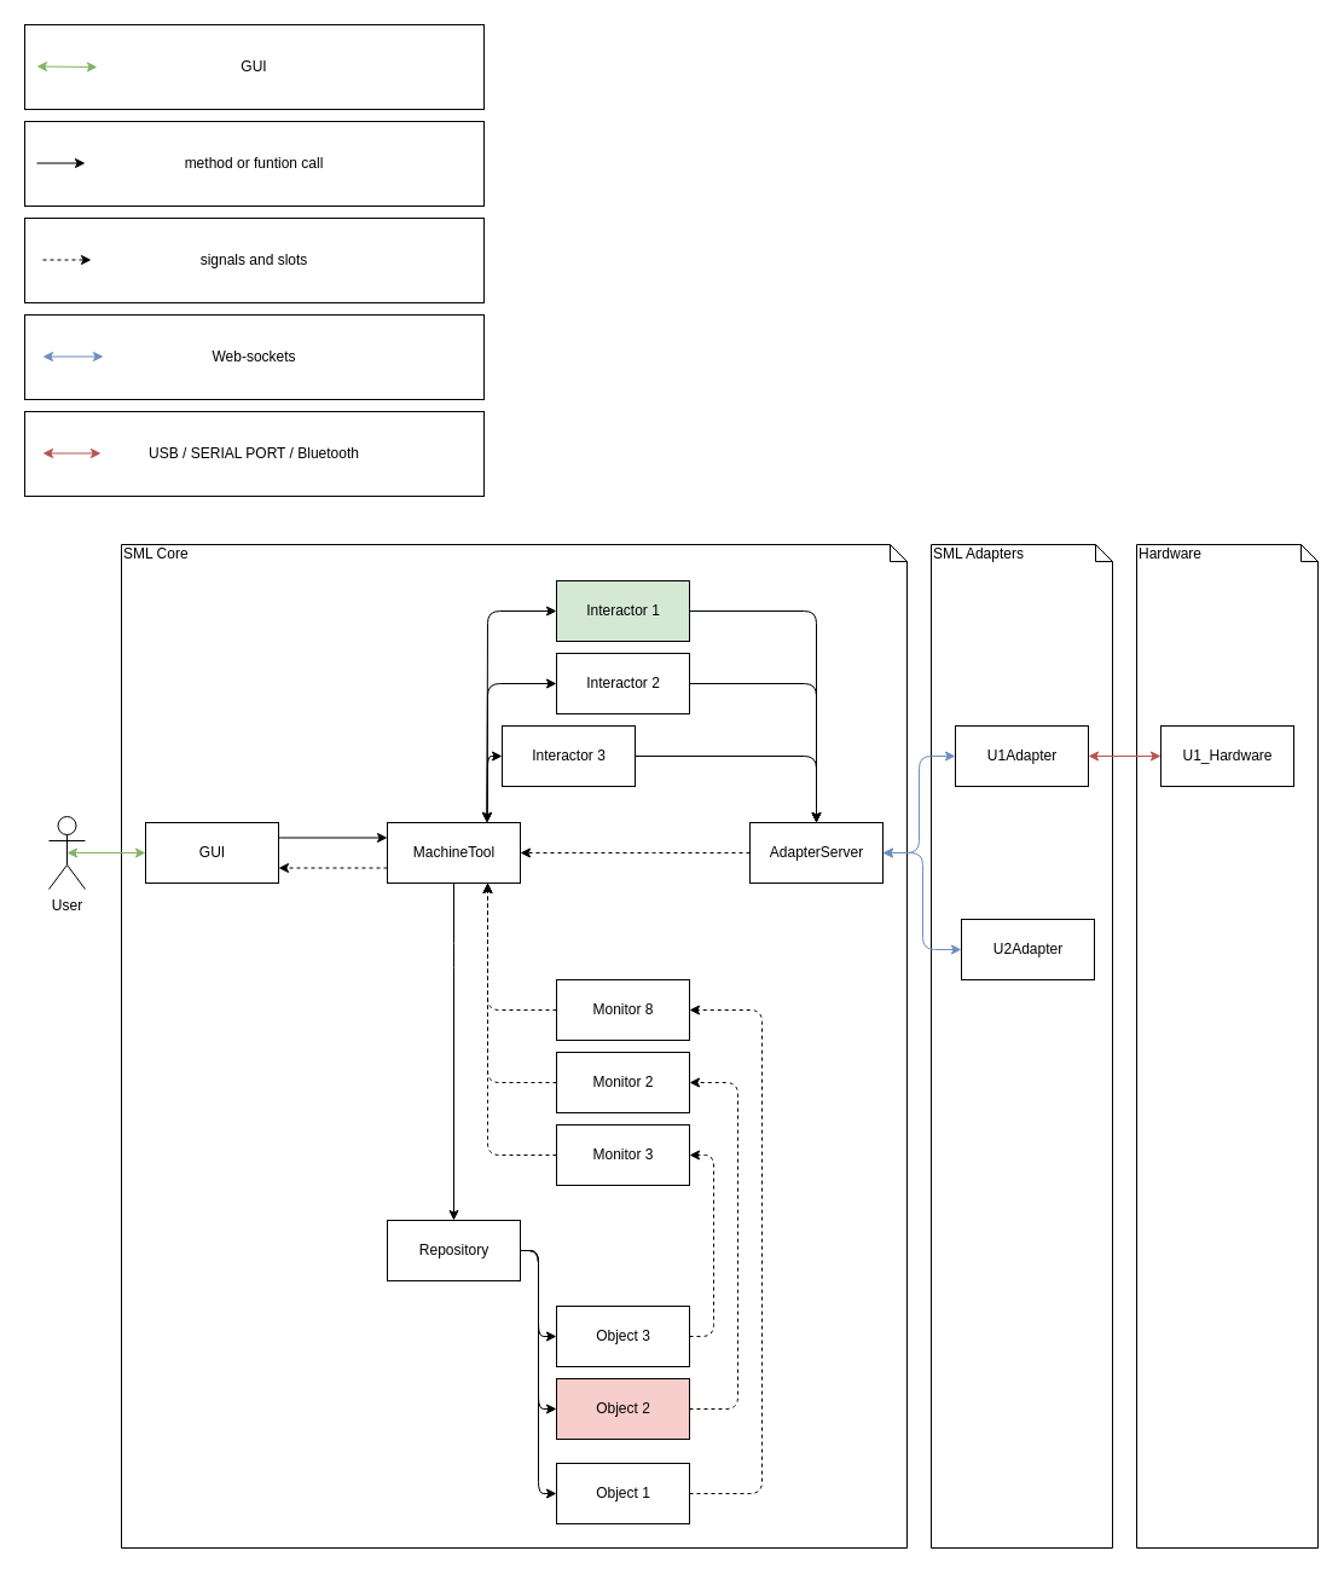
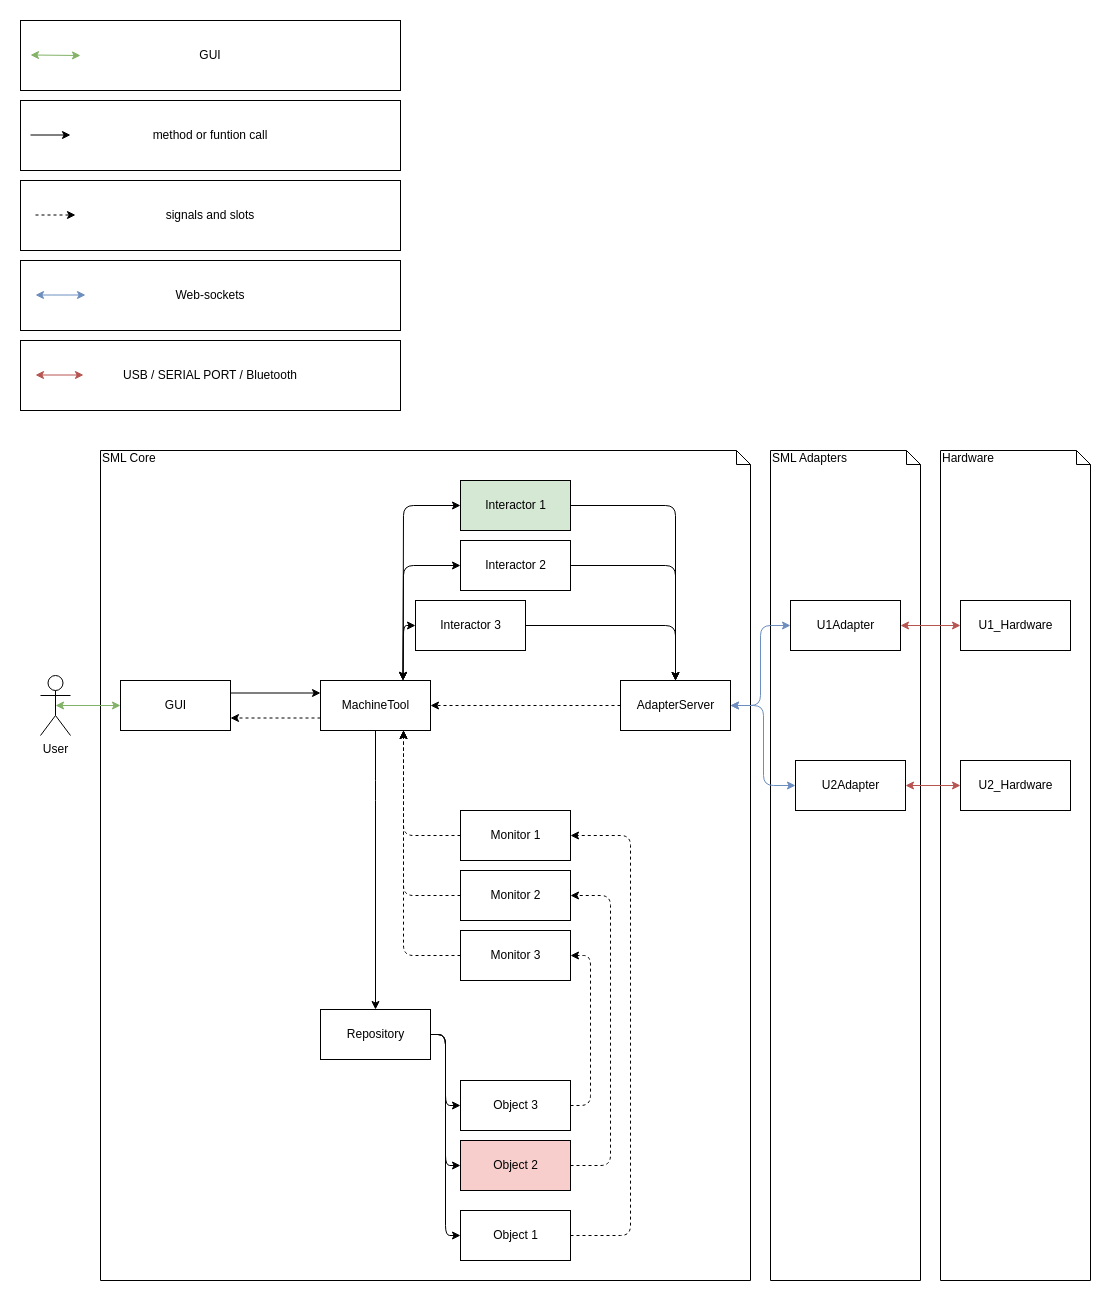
  <mxCell id="0" />
  <mxCell id="1" parent="0" />
  <mxCell id="2" value="Hardware" style="shape=note;whiteSpace=wrap;html=1;size=14;verticalAlign=top;align=left;spacingTop=-6;" vertex="1" parent="1"><mxGeometry x="940" width="150" height="830" as="geometry" y="450" /></mxCell>
  <mxCell id="3" value="SML Adapters" style="shape=note;whiteSpace=wrap;html=1;size=14;verticalAlign=top;align=left;spacingTop=-6;" vertex="1" parent="1"><mxGeometry x="770" width="150" height="830" as="geometry" y="450" /></mxCell>
  <mxCell id="4" value="SML Core" style="shape=note;whiteSpace=wrap;html=1;size=14;verticalAlign=top;align=left;spacingTop=-6;" vertex="1" parent="1"><mxGeometry x="100" width="650" height="830" as="geometry" y="450" /></mxCell>
  <mxCell id="5" value="MachineTool" style="html=1;" parent="1" vertex="1"><mxGeometry x="320" y="680" width="110" height="50" as="geometry" /></mxCell>
  <mxCell id="6" value="Repository" style="html=1;" parent="1" vertex="1"><mxGeometry x="320" y="1009" width="110" height="50" as="geometry" /></mxCell>
  <mxCell id="7" value="GUI" style="html=1;" parent="1" vertex="1"><mxGeometry x="120" y="680" width="110" height="50" as="geometry" /></mxCell>
  <mxCell id="8" value="User" style="shape=umlActor;verticalLabelPosition=bottom;labelBackgroundColor=#ffffff;verticalAlign=top;html=1;outlineConnect=0;" parent="1" vertex="1"><mxGeometry x="40" y="675" width="30" height="60" as="geometry" /></mxCell>
  <mxCell id="9" value="" style="endArrow=classic;startArrow=classic;html=1;exitX=0.5;exitY=0.5;exitDx=0;exitDy=0;exitPerimeter=0;entryX=0;entryY=0.5;entryDx=0;entryDy=0;fillColor=#d5e8d4;strokeColor=#82b366;" parent="1" source="8" target="7" edge="1"><mxGeometry width="50" height="50" relative="1" as="geometry"><mxPoint x="50" y="760" as="sourcePoint" /><mxPoint x="100" y="710" as="targetPoint" /></mxGeometry></mxCell>
  <mxCell id="10" value="" style="endArrow=classic;html=1;exitX=1;exitY=0.25;exitDx=0;exitDy=0;entryX=0;entryY=0.25;entryDx=0;entryDy=0;" parent="1" source="7" target="5" edge="1"><mxGeometry width="50" height="50" relative="1" as="geometry"><mxPoint x="270" y="790" as="sourcePoint" /><mxPoint x="320" y="740" as="targetPoint" /></mxGeometry></mxCell>
  <mxCell id="11" value="" style="endArrow=classic;html=1;exitX=0;exitY=0.75;exitDx=0;exitDy=0;entryX=1;entryY=0.75;entryDx=0;entryDy=0;dashed=1;" parent="1" source="5" target="7" edge="1"><mxGeometry width="50" height="50" relative="1" as="geometry"><mxPoint x="240" y="780" as="sourcePoint" /><mxPoint x="290" y="730" as="targetPoint" /></mxGeometry></mxCell>
  <mxCell id="12" value="" style="edgeStyle=elbowEdgeStyle;elbow=horizontal;endArrow=classic;html=1;entryX=0.5;entryY=0;entryDx=0;entryDy=0;exitX=0.5;exitY=1;exitDx=0;exitDy=0;" parent="1" source="5" target="6" edge="1"><mxGeometry width="50" height="50" relative="1" as="geometry"><mxPoint x="350" y="830" as="sourcePoint" /><mxPoint x="400" y="780" as="targetPoint" /><Array as="points"><mxPoint x="375" y="790" /></Array></mxGeometry></mxCell>
  <mxCell id="13" value="Interactor 1" style="html=1;fillColor=#d5e8d4;" parent="1" vertex="1"><mxGeometry x="460" y="480" width="110" height="50" as="geometry" /></mxCell>
  <mxCell id="14" value="Interactor 2" style="html=1;" parent="1" vertex="1"><mxGeometry x="460" y="540" width="110" height="50" as="geometry" /></mxCell>
  <mxCell id="15" value="Interactor 3" style="html=1;" parent="1" vertex="1"><mxGeometry x="415" y="600" width="110" height="50" as="geometry" /></mxCell>
  <mxCell id="16" value="" style="edgeStyle=elbowEdgeStyle;elbow=horizontal;endArrow=classic;html=1;exitX=0.75;exitY=0;exitDx=0;exitDy=0;entryX=0;entryY=0.5;entryDx=0;entryDy=0;startArrow=classic;startFill=1;" parent="1" source="5" target="15" edge="1"><mxGeometry width="50" height="50" relative="1" as="geometry"><mxPoint x="340" y="610" as="sourcePoint" /><mxPoint x="390" y="560" as="targetPoint" /><Array as="points"><mxPoint x="403" y="650" /></Array></mxGeometry></mxCell>
  <mxCell id="17" value="" style="edgeStyle=elbowEdgeStyle;elbow=horizontal;endArrow=classic;html=1;exitX=0.75;exitY=0;exitDx=0;exitDy=0;entryX=0;entryY=0.5;entryDx=0;entryDy=0;startArrow=classic;startFill=1;" parent="1" source="5" target="14" edge="1"><mxGeometry width="50" height="50" relative="1" as="geometry"><mxPoint x="360" y="620" as="sourcePoint" /><mxPoint x="410" y="570" as="targetPoint" /><Array as="points"><mxPoint x="403" y="620" /></Array></mxGeometry></mxCell>
  <mxCell id="18" value="" style="edgeStyle=elbowEdgeStyle;elbow=horizontal;endArrow=classic;html=1;entryX=0;entryY=0.5;entryDx=0;entryDy=0;exitX=0.75;exitY=0;exitDx=0;exitDy=0;startArrow=classic;startFill=1;" parent="1" source="5" target="13" edge="1"><mxGeometry width="50" height="50" relative="1" as="geometry"><mxPoint x="340" y="580" as="sourcePoint" /><mxPoint x="390" y="530" as="targetPoint" /><Array as="points"><mxPoint x="403" y="590" /></Array></mxGeometry></mxCell>
  <mxCell id="19" value="AdapterServer" style="html=1;" parent="1" vertex="1"><mxGeometry x="620" y="680" width="110" height="50" as="geometry" /></mxCell>
  <mxCell id="20" value="" style="edgeStyle=elbowEdgeStyle;elbow=horizontal;endArrow=classic;html=1;exitX=1;exitY=0.5;exitDx=0;exitDy=0;entryX=0.5;entryY=0;entryDx=0;entryDy=0;" parent="1" source="15" target="19" edge="1"><mxGeometry width="50" height="50" relative="1" as="geometry"><mxPoint x="650" y="610" as="sourcePoint" /><mxPoint x="700" y="560" as="targetPoint" /><Array as="points"><mxPoint x="675" y="650" /></Array></mxGeometry></mxCell>
  <mxCell id="21" value="" style="edgeStyle=elbowEdgeStyle;elbow=horizontal;endArrow=classic;html=1;exitX=1;exitY=0.5;exitDx=0;exitDy=0;entryX=0.5;entryY=0;entryDx=0;entryDy=0;" parent="1" source="14" target="19" edge="1"><mxGeometry width="50" height="50" relative="1" as="geometry"><mxPoint x="660" y="610" as="sourcePoint" /><mxPoint x="710" y="560" as="targetPoint" /><Array as="points"><mxPoint x="675" y="620" /></Array></mxGeometry></mxCell>
  <mxCell id="22" value="" style="edgeStyle=elbowEdgeStyle;elbow=horizontal;endArrow=classic;html=1;exitX=1;exitY=0.5;exitDx=0;exitDy=0;entryX=0.5;entryY=0;entryDx=0;entryDy=0;" parent="1" source="13" target="19" edge="1"><mxGeometry width="50" height="50" relative="1" as="geometry"><mxPoint x="710" y="540" as="sourcePoint" /><mxPoint x="760" y="490" as="targetPoint" /><Array as="points"><mxPoint x="675" y="590" /></Array></mxGeometry></mxCell>
  <mxCell id="23" value="U1Adapter" style="html=1;" parent="1" vertex="1"><mxGeometry x="790" y="600" width="110" height="50" as="geometry" /></mxCell>
  <mxCell id="24" value="U2Adapter" style="html=1;" parent="1" vertex="1"><mxGeometry x="795" y="760" width="110" height="50" as="geometry" /></mxCell>
+ <mxCell id="25" value="U2_Hardware" style="html=1;" parent="1" vertex="1"><mxGeometry x="960" y="760" width="110" height="50" as="geometry" /></mxCell>
  <mxCell id="26" value="U1_Hardware" style="html=1;" parent="1" vertex="1"><mxGeometry x="960" y="600" width="110" height="50" as="geometry" /></mxCell>
  <mxCell id="27" value="" style="endArrow=classic;startArrow=classic;html=1;exitX=1;exitY=0.5;exitDx=0;exitDy=0;entryX=0;entryY=0.5;entryDx=0;entryDy=0;fillColor=#f8cecc;strokeColor=#b85450;" parent="1" source="23" target="26" edge="1"><mxGeometry width="50" height="50" relative="1" as="geometry"><mxPoint x="950" y="660" as="sourcePoint" /><mxPoint x="1000" y="610" as="targetPoint" /></mxGeometry></mxCell>
+ <mxCell id="28" value="" style="endArrow=classic;startArrow=classic;html=1;exitX=1;exitY=0.5;exitDx=0;exitDy=0;entryX=0;entryY=0.5;entryDx=0;entryDy=0;fillColor=#f8cecc;strokeColor=#b85450;" parent="1" source="24" target="25" edge="1"><mxGeometry width="50" height="50" relative="1" as="geometry"><mxPoint x="950" y="750" as="sourcePoint" /><mxPoint x="1000" y="700" as="targetPoint" /></mxGeometry></mxCell>
  <mxCell id="29" value="" style="edgeStyle=elbowEdgeStyle;elbow=horizontal;endArrow=classic;html=1;exitX=1;exitY=0.5;exitDx=0;exitDy=0;entryX=0;entryY=0.5;entryDx=0;entryDy=0;startArrow=classic;startFill=1;fillColor=#dae8fc;strokeColor=#6c8ebf;" parent="1" source="19" target="23" edge="1"><mxGeometry width="50" height="50" relative="1" as="geometry"><mxPoint x="770" y="730" as="sourcePoint" /><mxPoint x="820" y="680" as="targetPoint" /></mxGeometry></mxCell>
  <mxCell id="30" value="" style="edgeStyle=elbowEdgeStyle;elbow=horizontal;endArrow=classic;html=1;entryX=0;entryY=0.5;entryDx=0;entryDy=0;exitX=1;exitY=0.5;exitDx=0;exitDy=0;startArrow=classic;startFill=1;fillColor=#dae8fc;strokeColor=#6c8ebf;" parent="1" source="19" target="24" edge="1"><mxGeometry width="50" height="50" relative="1" as="geometry"><mxPoint x="700" y="830" as="sourcePoint" /><mxPoint x="750" y="780" as="targetPoint" /></mxGeometry></mxCell>
  <mxCell id="31" value="" style="edgeStyle=elbowEdgeStyle;elbow=vertical;endArrow=classic;html=1;exitX=0;exitY=0.5;exitDx=0;exitDy=0;entryX=1;entryY=0.5;entryDx=0;entryDy=0;dashed=1;" parent="1" source="19" target="5" edge="1"><mxGeometry width="50" height="50" relative="1" as="geometry"><mxPoint x="610" y="910" as="sourcePoint" /><mxPoint x="660" y="860" as="targetPoint" /><Array as="points"><mxPoint x="530" y="705" /></Array></mxGeometry></mxCell>
- <mxCell id="32" value="Monitor 8" style="html=1;" parent="1" vertex="1"><mxGeometry x="460" y="810" width="110" height="50" as="geometry" /></mxCell>
+ <mxCell id="32" value="Monitor 1" style="html=1;" parent="1" vertex="1"><mxGeometry x="460" y="810" width="110" height="50" as="geometry" /></mxCell>
  <mxCell id="33" value="Monitor 2" style="html=1;" parent="1" vertex="1"><mxGeometry x="460" y="870" width="110" height="50" as="geometry" /></mxCell>
  <mxCell id="34" value="Monitor 3" style="html=1;" parent="1" vertex="1"><mxGeometry x="460" y="930" width="110" height="50" as="geometry" /></mxCell>
  <mxCell id="35" value="Object 1" style="html=1;" parent="1" vertex="1"><mxGeometry x="460" y="1210" width="110" height="50" as="geometry" /></mxCell>
  <mxCell id="36" value="Object 2" style="html=1;fillColor=#f8cecc;" parent="1" vertex="1"><mxGeometry x="460" y="1140" width="110" height="50" as="geometry" /></mxCell>
  <mxCell id="37" value="Object 3" style="html=1;" parent="1" vertex="1"><mxGeometry x="460" y="1080" width="110" height="50" as="geometry" /></mxCell>
  <mxCell id="38" value="" style="edgeStyle=elbowEdgeStyle;elbow=horizontal;endArrow=classic;html=1;exitX=1;exitY=0.5;exitDx=0;exitDy=0;entryX=0;entryY=0.5;entryDx=0;entryDy=0;" edge="1" parent="1" source="6" target="35"><mxGeometry width="50" height="50" relative="1" as="geometry"><mxPoint x="400" y="960" as="sourcePoint" /><mxPoint x="450" y="910" as="targetPoint" /></mxGeometry></mxCell>
  <mxCell id="39" value="" style="edgeStyle=elbowEdgeStyle;elbow=horizontal;endArrow=classic;html=1;exitX=1;exitY=0.5;exitDx=0;exitDy=0;entryX=0;entryY=0.5;entryDx=0;entryDy=0;" edge="1" parent="1" source="6" target="36"><mxGeometry width="50" height="50" relative="1" as="geometry"><mxPoint x="320" y="1160" as="sourcePoint" /><mxPoint x="370" y="1110" as="targetPoint" /></mxGeometry></mxCell>
  <mxCell id="40" value="" style="edgeStyle=elbowEdgeStyle;elbow=horizontal;endArrow=classic;html=1;exitX=1;exitY=0.5;exitDx=0;exitDy=0;entryX=0;entryY=0.5;entryDx=0;entryDy=0;" edge="1" parent="1" source="6" target="37"><mxGeometry width="50" height="50" relative="1" as="geometry"><mxPoint x="370" y="1200" as="sourcePoint" /><mxPoint x="420" y="1150" as="targetPoint" /></mxGeometry></mxCell>
  <mxCell id="41" value="" style="edgeStyle=elbowEdgeStyle;elbow=horizontal;endArrow=classic;html=1;exitX=1;exitY=0.5;exitDx=0;exitDy=0;entryX=1;entryY=0.5;entryDx=0;entryDy=0;dashed=1;" edge="1" parent="1" source="35" target="32"><mxGeometry width="50" height="50" relative="1" as="geometry"><mxPoint x="600" y="1040" as="sourcePoint" /><mxPoint x="650" y="990" as="targetPoint" /><Array as="points"><mxPoint x="630" y="1040" /></Array></mxGeometry></mxCell>
  <mxCell id="42" value="" style="edgeStyle=elbowEdgeStyle;elbow=horizontal;endArrow=classic;html=1;exitX=1;exitY=0.5;exitDx=0;exitDy=0;entryX=1;entryY=0.5;entryDx=0;entryDy=0;dashed=1;" edge="1" parent="1" source="36" target="33"><mxGeometry width="50" height="50" relative="1" as="geometry"><mxPoint x="660" y="1190" as="sourcePoint" /><mxPoint x="710" y="1140" as="targetPoint" /><Array as="points"><mxPoint x="610" y="1030" /></Array></mxGeometry></mxCell>
  <mxCell id="43" value="" style="edgeStyle=elbowEdgeStyle;elbow=horizontal;endArrow=classic;html=1;exitX=1;exitY=0.5;exitDx=0;exitDy=0;entryX=1;entryY=0.5;entryDx=0;entryDy=0;dashed=1;" edge="1" parent="1" source="37" target="34"><mxGeometry width="50" height="50" relative="1" as="geometry"><mxPoint x="690" y="1250" as="sourcePoint" /><mxPoint x="740" y="1200" as="targetPoint" /><Array as="points"><mxPoint x="590" y="1030" /></Array></mxGeometry></mxCell>
  <mxCell id="44" value="" style="edgeStyle=elbowEdgeStyle;elbow=horizontal;endArrow=classic;html=1;dashed=1;exitX=0;exitY=0.5;exitDx=0;exitDy=0;entryX=0.75;entryY=1;entryDx=0;entryDy=0;" edge="1" parent="1" source="32" target="5"><mxGeometry width="50" height="50" relative="1" as="geometry"><mxPoint x="400" y="860" as="sourcePoint" /><mxPoint x="450" y="810" as="targetPoint" /><Array as="points"><mxPoint x="403" y="790" /></Array></mxGeometry></mxCell>
  <mxCell id="45" value="" style="edgeStyle=elbowEdgeStyle;elbow=horizontal;endArrow=classic;html=1;dashed=1;exitX=0;exitY=0.5;exitDx=0;exitDy=0;entryX=0.75;entryY=1;entryDx=0;entryDy=0;" edge="1" parent="1" source="33" target="5"><mxGeometry width="50" height="50" relative="1" as="geometry"><mxPoint x="240" y="990" as="sourcePoint" /><mxPoint x="290" y="940" as="targetPoint" /><Array as="points"><mxPoint x="403" y="810" /></Array></mxGeometry></mxCell>
  <mxCell id="46" value="" style="edgeStyle=elbowEdgeStyle;elbow=horizontal;endArrow=classic;html=1;dashed=1;exitX=0;exitY=0.5;exitDx=0;exitDy=0;entryX=0.75;entryY=1;entryDx=0;entryDy=0;" edge="1" parent="1" source="34" target="5"><mxGeometry width="50" height="50" relative="1" as="geometry"><mxPoint x="190" y="960" as="sourcePoint" /><mxPoint x="240" y="910" as="targetPoint" /><Array as="points"><mxPoint x="403" y="850" /></Array></mxGeometry></mxCell>
  <mxCell id="47" value="&lt;span style=&quot;white-space: normal&quot;&gt;method or funtion call&lt;/span&gt;" style="html=1;whiteSpace=wrap;container=1;recursiveResize=0;collapsible=0;" vertex="1" parent="1"><mxGeometry x="20" y="100" width="380" height="70" as="geometry" /></mxCell>
  <mxCell id="48" value="" style="endArrow=classic;html=1;" parent="47" edge="1"><mxGeometry width="50" height="50" relative="1" as="geometry"><mxPoint x="10" y="34.5" as="sourcePoint" /><mxPoint x="50" y="34.5" as="targetPoint" /></mxGeometry></mxCell>
  <mxCell id="49" value="&lt;span style=&quot;white-space: normal&quot;&gt;signals and slots&lt;/span&gt;" style="html=1;whiteSpace=wrap;container=1;recursiveResize=0;collapsible=0;" vertex="1" parent="1"><mxGeometry x="20" y="180" width="380" height="70" as="geometry" /></mxCell>
  <mxCell id="50" value="" style="endArrow=classic;html=1;dashed=1;" edge="1" parent="49"><mxGeometry width="50" height="50" relative="1" as="geometry"><mxPoint x="15" y="34.5" as="sourcePoint" /><mxPoint x="55" y="34.5" as="targetPoint" /></mxGeometry></mxCell>
  <mxCell id="51" value="Web-sockets" style="html=1;whiteSpace=wrap;container=1;recursiveResize=0;collapsible=0;" vertex="1" parent="1"><mxGeometry x="20" y="260" width="380" height="70" as="geometry" /></mxCell>
  <mxCell id="52" value="" style="edgeStyle=elbowEdgeStyle;elbow=horizontal;endArrow=classic;html=1;startArrow=classic;startFill=1;fillColor=#dae8fc;strokeColor=#6c8ebf;" edge="1" parent="51"><mxGeometry width="50" height="50" relative="1" as="geometry"><mxPoint x="15" y="34.5" as="sourcePoint" /><mxPoint x="65" y="34.5" as="targetPoint" /></mxGeometry></mxCell>
  <mxCell id="53" value="USB / SERIAL PORT / Bluetooth" style="html=1;whiteSpace=wrap;container=1;recursiveResize=0;collapsible=0;" vertex="1" parent="1"><mxGeometry x="20" y="340" width="380" height="70" as="geometry" /></mxCell>
  <mxCell id="54" value="" style="endArrow=classic;startArrow=classic;html=1;entryX=0;entryY=0.5;entryDx=0;entryDy=0;fillColor=#f8cecc;strokeColor=#b85450;" edge="1" parent="53"><mxGeometry width="50" height="50" relative="1" as="geometry"><mxPoint x="15" y="34.5" as="sourcePoint" /><mxPoint x="63" y="34.5" as="targetPoint" /></mxGeometry></mxCell>
  <mxCell id="55" value="GUI" style="html=1;whiteSpace=wrap;container=1;recursiveResize=0;collapsible=0;" vertex="1" parent="1"><mxGeometry x="20" y="20" width="380" height="70" as="geometry" /></mxCell>
  <mxCell id="56" value="" style="endArrow=classic;startArrow=classic;html=1;exitX=0.5;exitY=0.5;exitDx=0;exitDy=0;exitPerimeter=0;fillColor=#d5e8d4;strokeColor=#82b366;" edge="1" parent="55"><mxGeometry width="50" height="50" relative="1" as="geometry"><mxPoint x="10" y="34.5" as="sourcePoint" /><mxPoint x="60" y="35" as="targetPoint" /></mxGeometry></mxCell>
